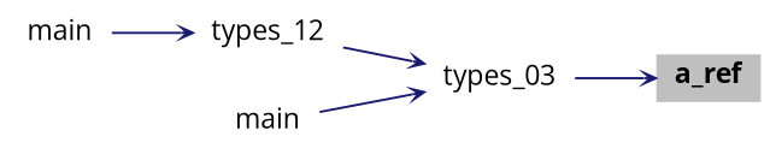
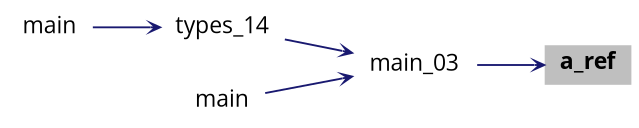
  digraph {
    fontname="Open Sans"
    rankdir=RL
    node [color=black fontname="Open Sans" fontsize=12 shape=plaintext]
    edge [arrowhead=open arrowsize=0.5 arrowtail=open color=midnightblue dir=back fontname="Open Sans" fontsize=15 labelfontsize=15 style=solid]
    n1 [fillcolor=grey75 fontcolor=black height=0.2 label=<<b>a_ref</b>> style=filled width=0.4]
-   n2 [height=0.2 label=types_03 width=0.4]
-   n3 [height=0.2 label=types_12 width=0.4]
+   n2 [height=0.2 label=main_03 width=0.4]
+   n3 [height=0.2 label=types_14 width=0.4]
    n4 [height=0.2 label=main width=0.4]
    n5 [height=0.2 label=main width=0.4]
    n1 -> n2
    n2 -> n3
    n2 -> n4
    n3 -> n5
  }
